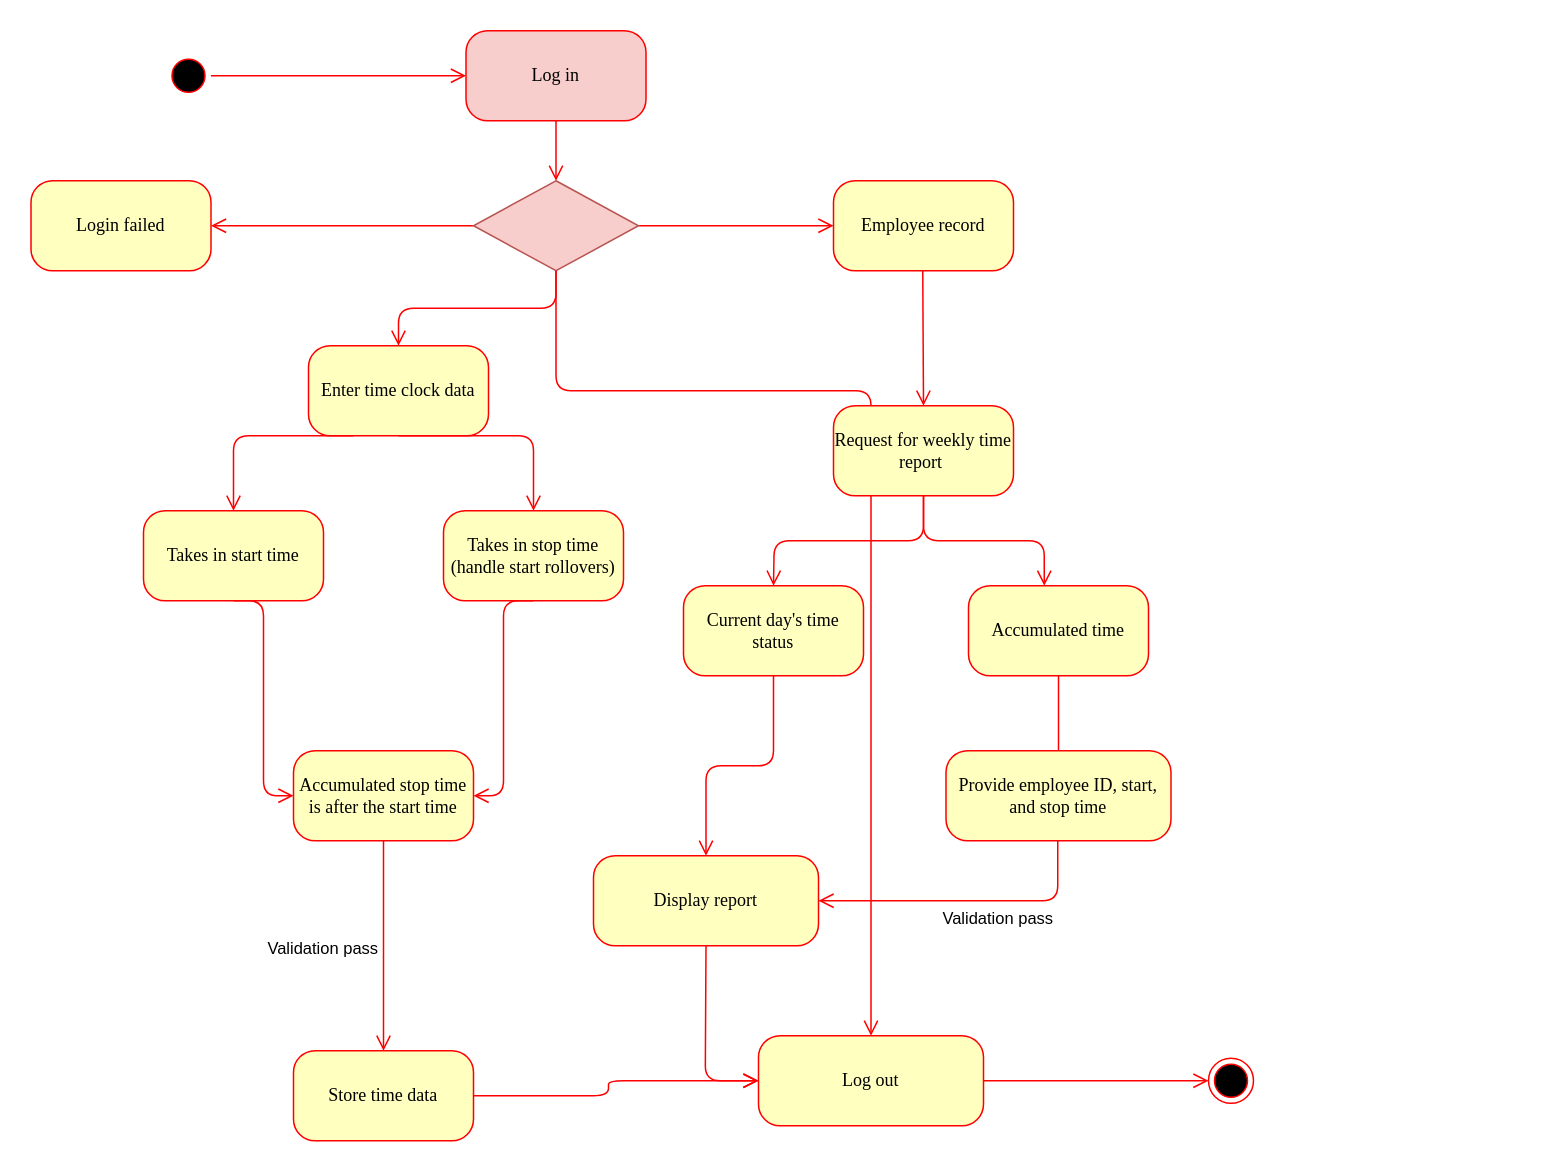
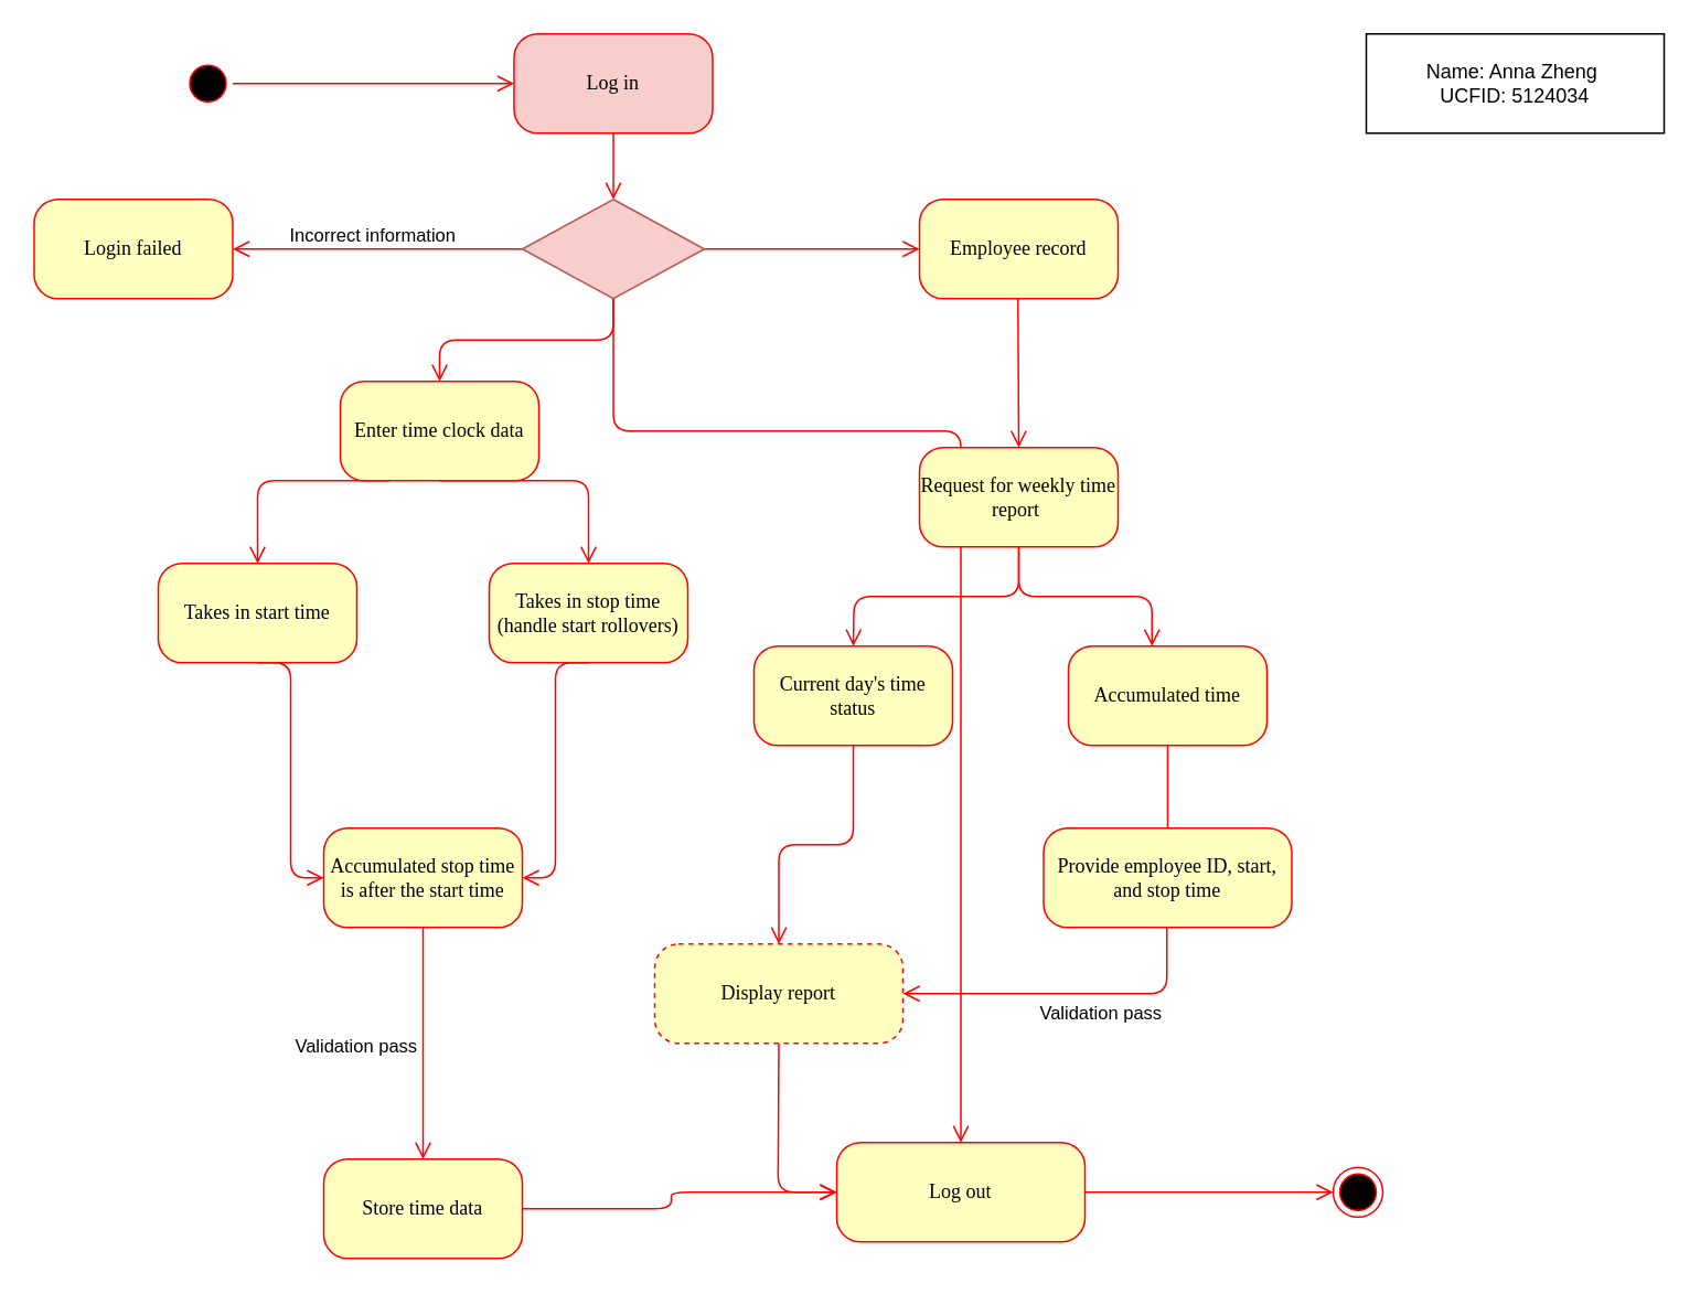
  <mxCell id="0" />
  <mxCell id="1" parent="0" />
  <mxCell id="2" value="" style="ellipse;html=1;shape=startState;fillColor=#000000;strokeColor=#ff0000;rounded=1;shadow=0;comic=0;labelBackgroundColor=none;fontFamily=Verdana;fontSize=12;fontColor=#000000;align=center;direction=south;" vertex="1" parent="1"><mxGeometry x="110" y="35" width="30" height="30" as="geometry" /></mxCell>
  <mxCell id="3" value="Enter time clock data" style="rounded=1;whiteSpace=wrap;html=1;arcSize=24;fillColor=#ffffc0;strokeColor=#ff0000;shadow=0;comic=0;labelBackgroundColor=none;fontFamily=Verdana;fontSize=12;fontColor=#000000;align=center;" vertex="1" parent="1"><mxGeometry x="205" y="230" width="120" height="60" as="geometry" /></mxCell>
  <mxCell id="4" value="Log in" style="rounded=1;whiteSpace=wrap;html=1;arcSize=24;fillColor=#f8cecc;strokeColor=#ff0000;shadow=0;comic=0;labelBackgroundColor=none;fontFamily=Verdana;fontSize=12;fontColor=#000000;align=center;" vertex="1" parent="1"><mxGeometry x="310" y="20" width="120" height="60" as="geometry" /></mxCell>
  <mxCell id="5" value="Provide employee ID, start, and stop time" style="rounded=1;whiteSpace=wrap;html=1;arcSize=24;fillColor=#ffffc0;strokeColor=#ff0000;shadow=0;comic=0;labelBackgroundColor=none;fontFamily=Verdana;fontSize=12;fontColor=#000000;align=center;" vertex="1" parent="1"><mxGeometry x="630" y="500" width="150" height="60" as="geometry" /></mxCell>
  <mxCell id="6" value="Employee record" style="rounded=1;whiteSpace=wrap;html=1;arcSize=24;fillColor=#ffffc0;strokeColor=#ff0000;shadow=0;comic=0;labelBackgroundColor=none;fontFamily=Verdana;fontSize=12;fontColor=#000000;align=center;" vertex="1" parent="1"><mxGeometry x="555" y="120" width="120" height="60" as="geometry" /></mxCell>
  <mxCell id="7" style="edgeStyle=orthogonalEdgeStyle;html=1;labelBackgroundColor=none;endArrow=open;endSize=8;strokeColor=#ff0000;fontFamily=Verdana;fontSize=12;align=left;" edge="1" parent="1" source="2" target="4"><mxGeometry relative="1" as="geometry" /></mxCell>
  <mxCell id="8" style="edgeStyle=orthogonalEdgeStyle;html=1;labelBackgroundColor=none;endArrow=open;endSize=8;strokeColor=#ff0000;fontFamily=Verdana;fontSize=12;align=left;exitX=0;exitY=0.5;exitDx=0;exitDy=0;entryX=1;entryY=0.5;entryDx=0;entryDy=0;" edge="1" parent="1" source="16" target="17"><mxGeometry relative="1" as="geometry"><Array as="points"><mxPoint x="185" y="150" /><mxPoint x="185" y="150" /></Array><mxPoint x="95" y="135" as="sourcePoint" /><mxPoint x="95" y="150" as="targetPoint" /></mxGeometry></mxCell>
  <mxCell id="9" style="edgeStyle=orthogonalEdgeStyle;html=1;labelBackgroundColor=none;endArrow=open;endSize=8;strokeColor=#ff0000;fontFamily=Verdana;fontSize=12;align=left;exitX=0.5;exitY=1;exitDx=0;exitDy=0;entryX=0.5;entryY=0;entryDx=0;entryDy=0;" edge="1" parent="1" source="16" target="3"><mxGeometry relative="1" as="geometry"><mxPoint x="455" y="280" as="sourcePoint" /><Array as="points" /><mxPoint x="265" y="270" as="targetPoint" /></mxGeometry></mxCell>
  <mxCell id="10" style="edgeStyle=orthogonalEdgeStyle;html=1;exitX=0.5;exitY=1;labelBackgroundColor=none;endArrow=open;endSize=8;strokeColor=#ff0000;fontFamily=Verdana;fontSize=12;align=left;exitDx=0;exitDy=0;entryX=0.5;entryY=0;entryDx=0;entryDy=0;" edge="1" parent="1" source="4" target="16"><mxGeometry relative="1" as="geometry"><mxPoint x="235" y="140" as="targetPoint" /></mxGeometry></mxCell>
  <mxCell id="11" style="edgeStyle=orthogonalEdgeStyle;html=1;exitX=1;exitY=0.5;entryX=0;entryY=0.5;labelBackgroundColor=none;endArrow=open;endSize=8;strokeColor=#ff0000;fontFamily=Verdana;fontSize=12;align=left;exitDx=0;exitDy=0;" edge="1" parent="1" source="16" target="6"><mxGeometry relative="1" as="geometry"><Array as="points"><mxPoint x="525" y="150" /><mxPoint x="525" y="150" /></Array></mxGeometry></mxCell>
  <mxCell id="12" style="edgeStyle=orthogonalEdgeStyle;html=1;labelBackgroundColor=none;endArrow=open;endSize=8;strokeColor=#ff0000;fontFamily=Verdana;fontSize=12;align=left;entryX=0.5;entryY=0;entryDx=0;entryDy=0;" edge="1" parent="1" target="37"><mxGeometry relative="1" as="geometry"><mxPoint x="614.5" y="180" as="sourcePoint" /><mxPoint x="614.5" y="310" as="targetPoint" /><Array as="points" /></mxGeometry></mxCell>
  <mxCell id="13" style="edgeStyle=elbowEdgeStyle;html=1;labelBackgroundColor=none;endArrow=open;endSize=8;strokeColor=#ff0000;fontFamily=Verdana;fontSize=12;align=left;exitX=0.5;exitY=1;exitDx=0;exitDy=0;entryX=0.5;entryY=0;entryDx=0;entryDy=0;" edge="1" parent="1" source="22" target="25"><mxGeometry relative="1" as="geometry"><mxPoint x="275" y="485" as="sourcePoint" /><mxPoint x="255" y="590" as="targetPoint" /><Array as="points"><mxPoint x="255" y="610" /><mxPoint x="205" y="590" /></Array></mxGeometry></mxCell>
  <mxCell id="14" style="edgeStyle=elbowEdgeStyle;html=1;labelBackgroundColor=none;endArrow=open;endSize=8;strokeColor=#ff0000;fontFamily=Verdana;fontSize=12;align=left;exitX=0.25;exitY=1;entryX=0.5;entryY=0;entryDx=0;entryDy=0;" edge="1" parent="1" source="3" target="19"><mxGeometry relative="1" as="geometry"><mxPoint x="285" y="495" as="sourcePoint" /><mxPoint x="145" y="410" as="targetPoint" /><Array as="points"><mxPoint x="155" y="380" /></Array></mxGeometry></mxCell>
+ <mxCell id="15" value="Name: Anna Zheng&lt;span style=&quot;white-space: pre;&quot;&gt;&#09;&lt;/span&gt;&lt;br&gt;UCFID: 5124034&lt;br&gt;" style="html=1;whiteSpace=wrap;" vertex="1" parent="1"><mxGeometry x="825" y="20" width="180" height="60" as="geometry" /></mxCell>
  <mxCell id="16" value="" style="rhombus;whiteSpace=wrap;html=1;fontSize=16;fillColor=#f8cecc;strokeColor=#b85450;" vertex="1" parent="1"><mxGeometry x="315" y="120" width="110" height="60" as="geometry" /></mxCell>
  <mxCell id="17" value="Login failed" style="rounded=1;whiteSpace=wrap;html=1;arcSize=24;fillColor=#ffffc0;strokeColor=#ff0000;shadow=0;comic=0;labelBackgroundColor=none;fontFamily=Verdana;fontSize=12;fontColor=#000000;align=center;" vertex="1" parent="1"><mxGeometry x="20" y="120" width="120" height="60" as="geometry" /></mxCell>
+ <mxCell id="18" value="&lt;font style=&quot;font-size: 11px;&quot;&gt;Incorrect information&lt;/font&gt;" style="text;html=1;strokeColor=none;fillColor=none;align=center;verticalAlign=middle;whiteSpace=wrap;rounded=0;fontSize=16;" vertex="1" parent="1"><mxGeometry x="165" y="120" width="120" height="40" as="geometry" /></mxCell>
  <mxCell id="19" value="Takes in start time" style="rounded=1;whiteSpace=wrap;html=1;arcSize=24;fillColor=#ffffc0;strokeColor=#ff0000;shadow=0;comic=0;labelBackgroundColor=none;fontFamily=Verdana;fontSize=12;fontColor=#000000;align=center;" vertex="1" parent="1"><mxGeometry x="95" y="340" width="120" height="60" as="geometry" /></mxCell>
  <mxCell id="20" value="Takes in stop time (handle start rollovers)" style="rounded=1;whiteSpace=wrap;html=1;arcSize=24;fillColor=#ffffc0;strokeColor=#ff0000;shadow=0;comic=0;labelBackgroundColor=none;fontFamily=Verdana;fontSize=12;fontColor=#000000;align=center;" vertex="1" parent="1"><mxGeometry x="295" y="340" width="120" height="60" as="geometry" /></mxCell>
  <mxCell id="21" style="edgeStyle=elbowEdgeStyle;html=1;labelBackgroundColor=none;endArrow=open;endSize=8;strokeColor=#ff0000;fontFamily=Verdana;fontSize=12;align=left;exitX=0.5;exitY=1;exitDx=0;exitDy=0;" edge="1" parent="1" source="3"><mxGeometry relative="1" as="geometry"><mxPoint x="255" y="340" as="sourcePoint" /><mxPoint x="355" y="340" as="targetPoint" /><Array as="points"><mxPoint x="355" y="360" /></Array></mxGeometry></mxCell>
  <mxCell id="22" value="Accumulated stop time is after the start time" style="rounded=1;whiteSpace=wrap;html=1;arcSize=24;fillColor=#ffffc0;strokeColor=#ff0000;shadow=0;comic=0;labelBackgroundColor=none;fontFamily=Verdana;fontSize=12;fontColor=#000000;align=center;" vertex="1" parent="1"><mxGeometry x="195" y="500" width="120" height="60" as="geometry" /></mxCell>
  <mxCell id="23" style="edgeStyle=elbowEdgeStyle;html=1;labelBackgroundColor=none;endArrow=open;endSize=8;strokeColor=#ff0000;fontFamily=Verdana;fontSize=12;align=left;exitX=0.5;exitY=1;exitDx=0;exitDy=0;entryX=1;entryY=0.5;entryDx=0;entryDy=0;" edge="1" parent="1" source="20" target="22"><mxGeometry relative="1" as="geometry"><mxPoint x="275" y="450" as="sourcePoint" /><mxPoint x="265" y="410" as="targetPoint" /><Array as="points" /></mxGeometry></mxCell>
  <mxCell id="24" style="edgeStyle=elbowEdgeStyle;html=1;labelBackgroundColor=none;endArrow=open;endSize=8;strokeColor=#ff0000;fontFamily=Verdana;fontSize=12;align=left;exitX=0.5;exitY=1;exitDx=0;exitDy=0;entryX=0;entryY=0.5;entryDx=0;entryDy=0;" edge="1" parent="1" source="19" target="22"><mxGeometry relative="1" as="geometry"><mxPoint x="175" y="400" as="sourcePoint" /><mxPoint x="175" y="540" as="targetPoint" /><Array as="points"><mxPoint x="175" y="440" /></Array></mxGeometry></mxCell>
  <mxCell id="25" value="Store time data" style="rounded=1;whiteSpace=wrap;html=1;arcSize=24;fillColor=#ffffc0;strokeColor=#ff0000;shadow=0;comic=0;labelBackgroundColor=none;fontFamily=Verdana;fontSize=12;fontColor=#000000;align=center;" vertex="1" parent="1"><mxGeometry x="195" y="700" width="120" height="60" as="geometry" /></mxCell>
  <mxCell id="26" value="&lt;font style=&quot;font-size: 11px;&quot;&gt;Validation pass&lt;/font&gt;" style="text;html=1;strokeColor=none;fillColor=none;align=center;verticalAlign=middle;whiteSpace=wrap;rounded=0;fontSize=16;" vertex="1" parent="1"><mxGeometry x="165" y="610" width="100" height="40" as="geometry" /></mxCell>
  <mxCell id="27" value="Current day's time status" style="rounded=1;whiteSpace=wrap;html=1;arcSize=24;fillColor=#ffffc0;strokeColor=#ff0000;shadow=0;comic=0;labelBackgroundColor=none;fontFamily=Verdana;fontSize=12;fontColor=#000000;align=center;" vertex="1" parent="1"><mxGeometry x="455" y="390" width="120" height="60" as="geometry" /></mxCell>
  <mxCell id="28" value="Accumulated time" style="rounded=1;whiteSpace=wrap;html=1;arcSize=24;fillColor=#ffffc0;strokeColor=#ff0000;shadow=0;comic=0;labelBackgroundColor=none;fontFamily=Verdana;fontSize=12;fontColor=#000000;align=center;" vertex="1" parent="1"><mxGeometry x="645" y="390" width="120" height="60" as="geometry" /></mxCell>
  <mxCell id="29" style="edgeStyle=orthogonalEdgeStyle;html=1;labelBackgroundColor=none;endArrow=open;endSize=8;strokeColor=#ff0000;fontFamily=Verdana;fontSize=12;align=left;exitX=0.5;exitY=1;exitDx=0;exitDy=0;" edge="1" parent="1" source="37"><mxGeometry relative="1" as="geometry"><mxPoint x="514.5" y="300" as="sourcePoint" /><mxPoint x="515" y="390" as="targetPoint" /><Array as="points" /></mxGeometry></mxCell>
  <mxCell id="30" style="edgeStyle=orthogonalEdgeStyle;html=1;labelBackgroundColor=none;endArrow=open;endSize=8;strokeColor=#ff0000;fontFamily=Verdana;fontSize=12;align=left;entryX=0.5;entryY=0;entryDx=0;entryDy=0;" edge="1" parent="1"><mxGeometry relative="1" as="geometry"><mxPoint x="615" y="330" as="sourcePoint" /><mxPoint x="695.5" y="390" as="targetPoint" /><Array as="points"><mxPoint x="615" y="360" /><mxPoint x="696" y="360" /></Array></mxGeometry></mxCell>
- <mxCell id="31" value="Display report" style="rounded=1;whiteSpace=wrap;html=1;arcSize=24;fillColor=#ffffc0;strokeColor=#ff0000;shadow=0;comic=0;labelBackgroundColor=none;fontFamily=Verdana;fontSize=12;fontColor=#000000;align=center;" vertex="1" parent="1"><mxGeometry x="395" y="570" width="150" height="60" as="geometry" /></mxCell>
+ <mxCell id="31" value="Display report" style="rounded=1;whiteSpace=wrap;html=1;arcSize=24;fillColor=#ffffc0;strokeColor=#ff0000;shadow=0;comic=0;labelBackgroundColor=none;fontFamily=Verdana;fontSize=12;fontColor=#000000;align=center;dashed=1;" vertex="1" parent="1"><mxGeometry x="395" y="570" width="150" height="60" as="geometry" /></mxCell>
  <mxCell id="32" style="edgeStyle=orthogonalEdgeStyle;html=1;labelBackgroundColor=none;endArrow=none;endSize=8;strokeColor=#ff0000;fontFamily=Verdana;fontSize=12;align=left;exitX=0.5;exitY=1;exitDx=0;exitDy=0;entryX=0.5;entryY=0;entryDx=0;entryDy=0;" edge="1" parent="1" source="28" target="5"><mxGeometry relative="1" as="geometry"><mxPoint x="704.5" y="460" as="sourcePoint" /><mxPoint x="705" y="530" as="targetPoint" /><Array as="points" /></mxGeometry></mxCell>
  <mxCell id="33" style="edgeStyle=orthogonalEdgeStyle;html=1;labelBackgroundColor=none;endArrow=open;endSize=8;strokeColor=#ff0000;fontFamily=Verdana;fontSize=12;align=left;entryX=0.5;entryY=0;entryDx=0;entryDy=0;" edge="1" parent="1" target="31"><mxGeometry relative="1" as="geometry"><mxPoint x="515" y="450" as="sourcePoint" /><mxPoint x="515" y="540" as="targetPoint" /><Array as="points"><mxPoint x="515" y="510" /><mxPoint x="470" y="510" /></Array></mxGeometry></mxCell>
  <mxCell id="34" style="edgeStyle=orthogonalEdgeStyle;html=1;labelBackgroundColor=none;endArrow=open;endSize=8;strokeColor=#ff0000;fontFamily=Verdana;fontSize=12;align=left;entryX=1;entryY=0.5;entryDx=0;entryDy=0;" edge="1" parent="1" target="31"><mxGeometry relative="1" as="geometry"><mxPoint x="704.5" y="560" as="sourcePoint" /><mxPoint x="605" y="650" as="targetPoint" /><Array as="points"><mxPoint x="705" y="600" /></Array></mxGeometry></mxCell>
  <mxCell id="35" value="Log out" style="rounded=1;whiteSpace=wrap;html=1;arcSize=24;fillColor=#ffffc0;strokeColor=#ff0000;shadow=0;comic=0;labelBackgroundColor=none;fontFamily=Verdana;fontSize=12;fontColor=#000000;align=center;" vertex="1" parent="1"><mxGeometry x="505" y="690" width="150" height="60" as="geometry" /></mxCell>
  <mxCell id="36" style="edgeStyle=orthogonalEdgeStyle;html=1;entryX=0.5;entryY=0;labelBackgroundColor=none;endArrow=open;endSize=8;strokeColor=#ff0000;fontFamily=Verdana;fontSize=12;align=left;exitX=0.5;exitY=1;exitDx=0;exitDy=0;entryDx=0;entryDy=0;" edge="1" parent="1" source="16" target="35"><mxGeometry relative="1" as="geometry"><mxPoint x="375" y="180" as="sourcePoint" /><mxPoint x="525" y="170" as="targetPoint" /><Array as="points"><mxPoint x="370" y="260" /><mxPoint x="580" y="260" /></Array></mxGeometry></mxCell>
  <mxCell id="37" value="Request for weekly time report&amp;nbsp;" style="rounded=1;whiteSpace=wrap;html=1;arcSize=24;fillColor=#ffffc0;strokeColor=#ff0000;shadow=0;comic=0;labelBackgroundColor=none;fontFamily=Verdana;fontSize=12;fontColor=#000000;align=center;" vertex="1" parent="1"><mxGeometry x="555" y="270" width="120" height="60" as="geometry" /></mxCell>
  <mxCell id="38" style="edgeStyle=elbowEdgeStyle;html=1;labelBackgroundColor=none;endArrow=open;endSize=8;strokeColor=#ff0000;fontFamily=Verdana;fontSize=12;align=left;exitX=1;exitY=0.5;exitDx=0;exitDy=0;entryX=0;entryY=0.5;entryDx=0;entryDy=0;" edge="1" parent="1" source="25" target="35"><mxGeometry relative="1" as="geometry"><mxPoint x="345" y="720" as="sourcePoint" /><mxPoint x="345" y="860" as="targetPoint" /><Array as="points"><mxPoint x="405" y="740" /><mxPoint x="295" y="750" /></Array></mxGeometry></mxCell>
  <mxCell id="39" style="edgeStyle=elbowEdgeStyle;html=1;labelBackgroundColor=none;endArrow=open;endSize=8;strokeColor=#ff0000;fontFamily=Verdana;fontSize=12;align=left;exitX=0.5;exitY=1;exitDx=0;exitDy=0;" edge="1" parent="1" source="31"><mxGeometry relative="1" as="geometry"><mxPoint x="469.5" y="620" as="sourcePoint" /><mxPoint x="505" y="720" as="targetPoint" /><Array as="points"><mxPoint x="469.5" y="670" /><mxPoint x="419.5" y="650" /></Array></mxGeometry></mxCell>
  <mxCell id="40" value="&lt;font style=&quot;font-size: 11px;&quot;&gt;Validation pass&lt;/font&gt;" style="text;html=1;strokeColor=none;fillColor=none;align=center;verticalAlign=middle;whiteSpace=wrap;rounded=0;fontSize=16;" vertex="1" parent="1"><mxGeometry x="615" y="590" width="100" height="40" as="geometry" /></mxCell>
  <mxCell id="41" value="" style="ellipse;html=1;shape=endState;fillColor=#000000;strokeColor=#ff0000;fontSize=16;" vertex="1" parent="1"><mxGeometry x="805" y="705" width="30" height="30" as="geometry" /></mxCell>
  <mxCell id="42" style="edgeStyle=orthogonalEdgeStyle;html=1;labelBackgroundColor=none;endArrow=open;endSize=8;strokeColor=#ff0000;fontFamily=Verdana;fontSize=12;align=left;exitX=1;exitY=0.5;exitDx=0;exitDy=0;" edge="1" parent="1" source="35" target="41"><mxGeometry relative="1" as="geometry"><mxPoint x="655" y="719.5" as="sourcePoint" /><mxPoint x="825" y="719.5" as="targetPoint" /></mxGeometry></mxCell>
